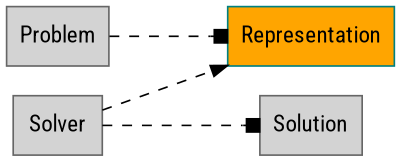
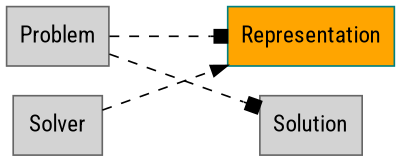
  digraph {
    fontname="Roboto Condensed"
    rankdir=LR
    ranksep=1
    node [color=gray40 fillcolor=lightgrey fontname="Roboto Condensed" shape=box style=filled]
    edge [arrowhead=box fontname="Roboto Condensed" style=dashed]
    n1 [label=Problem]
    n2 [color=teal fillcolor=orange label=Representation]
    n3 [label=Solver]
    n4 [label=Solution]
    n1 -> n2
    n3 -> n2 [arrowhead=normal]
-   n3 -> n4
+   n1 -> n4
  }
